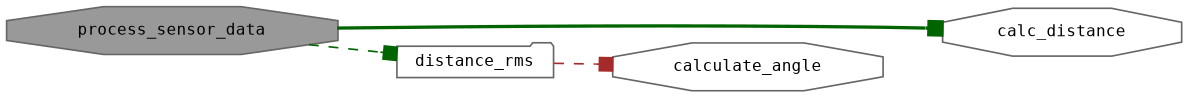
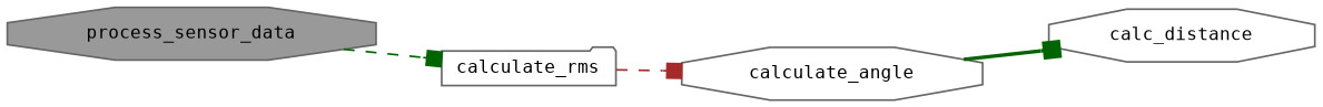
  digraph {
    fontname="DejaVu Sans Mono"
    rankdir=LR
    node [color=grey40 fillcolor=white fontname="DejaVu Sans Mono" fontsize=10 shape=octagon style=filled]
    edge [arrowhead=box color=darkgreen fontname="DejaVu Sans Mono" fontsize=10 labelfontname=Helvetica labelfontsize=10 style=dashed]
    n1 [color=gray40 fillcolor=grey60 fontcolor=black height=0.2 label=process_sensor_data width=0.4]
    n2 [height=0.2 label=calc_distance width=0.4]
-   n3 [height=0.2 label=distance_rms shape=folder width=0.4]
+   n3 [height=0.2 label=calculate_rms shape=folder width=0.4]
    n4 [height=0.2 label=calculate_angle width=0.4]
-   n1 -> n2 [style=bold]
+   n4 -> n2 [style=bold]
    n1 -> n3
    n3 -> n4 [color=brown]
  }
